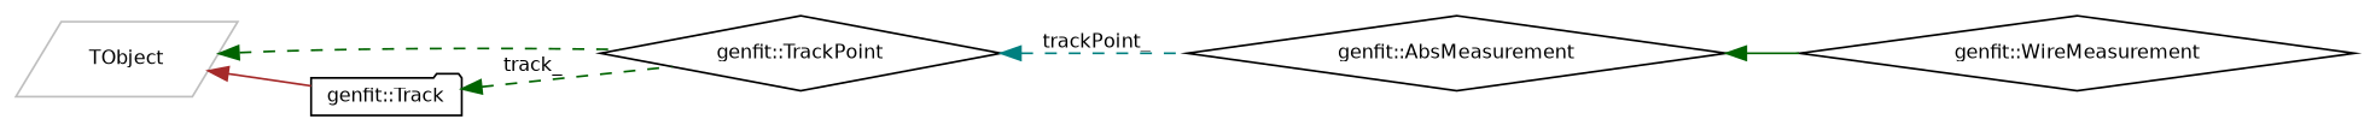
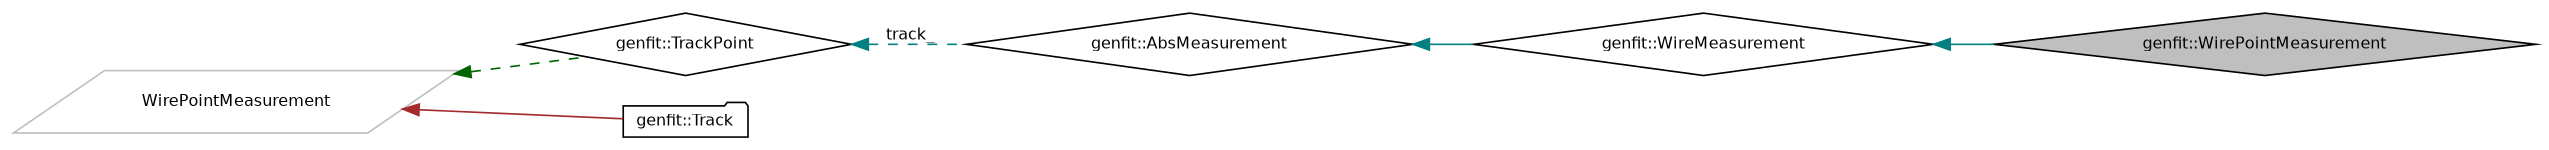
  digraph {
    rankdir=LR
    node [color=black fillcolor=white fontname=Helvetica fontsize=10 shape=diamond style=filled]
    edge [color=teal dir=back fontname=Helvetica fontsize=10 labelfontname=Helvetica labelfontsize=10 style=solid]
+   n1 [fillcolor=grey75 fontcolor=black height=0.2 label="genfit::WirePointMeasurement" width=0.4]
    n2 [height=0.2 label="genfit::WireMeasurement" width=0.4]
    n3 [height=0.2 label="genfit::AbsMeasurement" width=0.4]
-   n4 [color=grey75 height=0.2 label=TObject shape=parallelogram width=0.4]
+   n4 [color=grey75 height=0.2 label=WirePointMeasurement shape=parallelogram width=0.4]
    n5 [height=0.2 label="genfit::TrackPoint" width=0.4]
    n6 [height=0.2 label="genfit::Track" shape=folder width=0.4]
-   n3 -> n2 [color=darkgreen]
+   n2 -> n1
+   n3 -> n2
    n4 -> n5 [color=darkgreen style=dashed]
    n4 -> n6 [color=brown]
-   n5 -> n3 [label=" trackPoint_" style=dashed]
-   n6 -> n5 [color=darkgreen label=" track_" style=dashed]
+   n5 -> n3 [label=" track_" style=dashed]
  }
